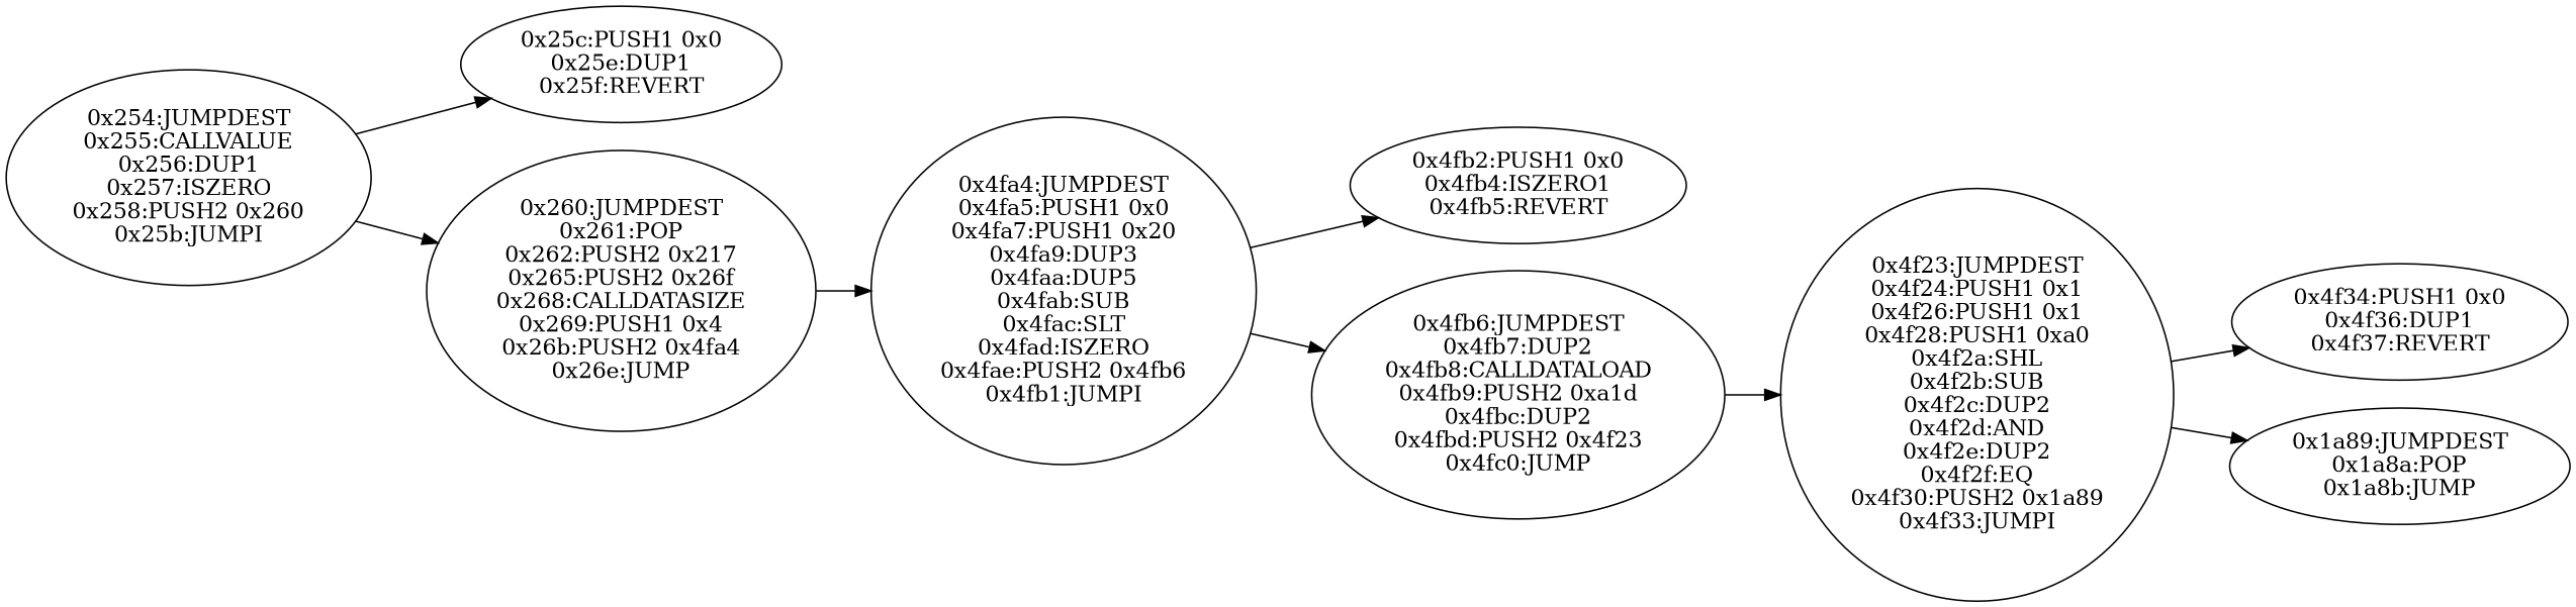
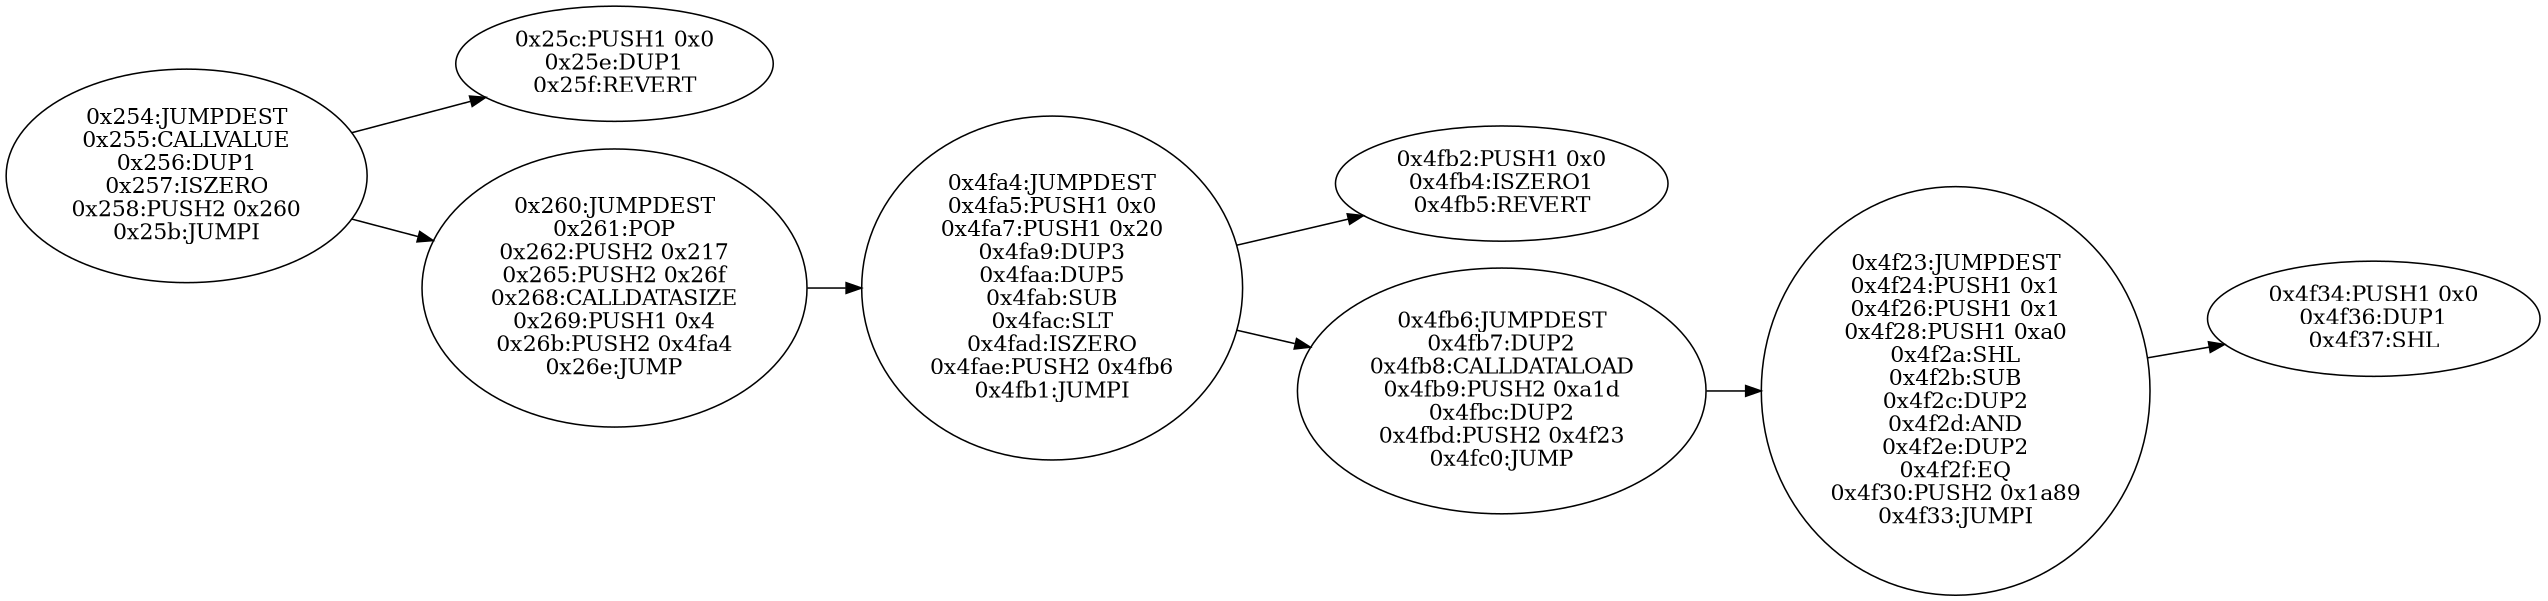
  digraph {
    fontname="DejaVu Serif"
    rankdir=LR
    node [fontname="DejaVu Serif"]
    edge [fontname="DejaVu Serif"]
    n1 [label="0x254:JUMPDEST\n0x255:CALLVALUE\n0x256:DUP1\n0x257:ISZERO\n0x258:PUSH2 0x260\n0x25b:JUMPI"]
    n2 [label="0x25c:PUSH1 0x0\n0x25e:DUP1\n0x25f:REVERT"]
    n3 [label="0x260:JUMPDEST\n0x261:POP\n0x262:PUSH2 0x217\n0x265:PUSH2 0x26f\n0x268:CALLDATASIZE\n0x269:PUSH1 0x4\n0x26b:PUSH2 0x4fa4\n0x26e:JUMP"]
    n4 [label="0x4fa4:JUMPDEST\n0x4fa5:PUSH1 0x0\n0x4fa7:PUSH1 0x20\n0x4fa9:DUP3\n0x4faa:DUP5\n0x4fab:SUB\n0x4fac:SLT\n0x4fad:ISZERO\n0x4fae:PUSH2 0x4fb6\n0x4fb1:JUMPI"]
    n5 [label="0x4fb2:PUSH1 0x0\n0x4fb4:ISZERO1\n0x4fb5:REVERT"]
    n6 [label="0x4fb6:JUMPDEST\n0x4fb7:DUP2\n0x4fb8:CALLDATALOAD\n0x4fb9:PUSH2 0xa1d\n0x4fbc:DUP2\n0x4fbd:PUSH2 0x4f23\n0x4fc0:JUMP"]
    n7 [label="0x4f23:JUMPDEST\n0x4f24:PUSH1 0x1\n0x4f26:PUSH1 0x1\n0x4f28:PUSH1 0xa0\n0x4f2a:SHL\n0x4f2b:SUB\n0x4f2c:DUP2\n0x4f2d:AND\n0x4f2e:DUP2\n0x4f2f:EQ\n0x4f30:PUSH2 0x1a89\n0x4f33:JUMPI"]
-   n8 [label="0x4f34:PUSH1 0x0\n0x4f36:DUP1\n0x4f37:REVERT"]
-   n9 [label="0x1a89:JUMPDEST\n0x1a8a:POP\n0x1a8b:JUMP"]
+   n8 [label="0x4f34:PUSH1 0x0\n0x4f36:DUP1\n0x4f37:SHL"]
    n1 -> n2
    n1 -> n3
    n3 -> n4
    n4 -> n5
    n4 -> n6
    n6 -> n7
    n7 -> n8
-   n7 -> n9
  }
